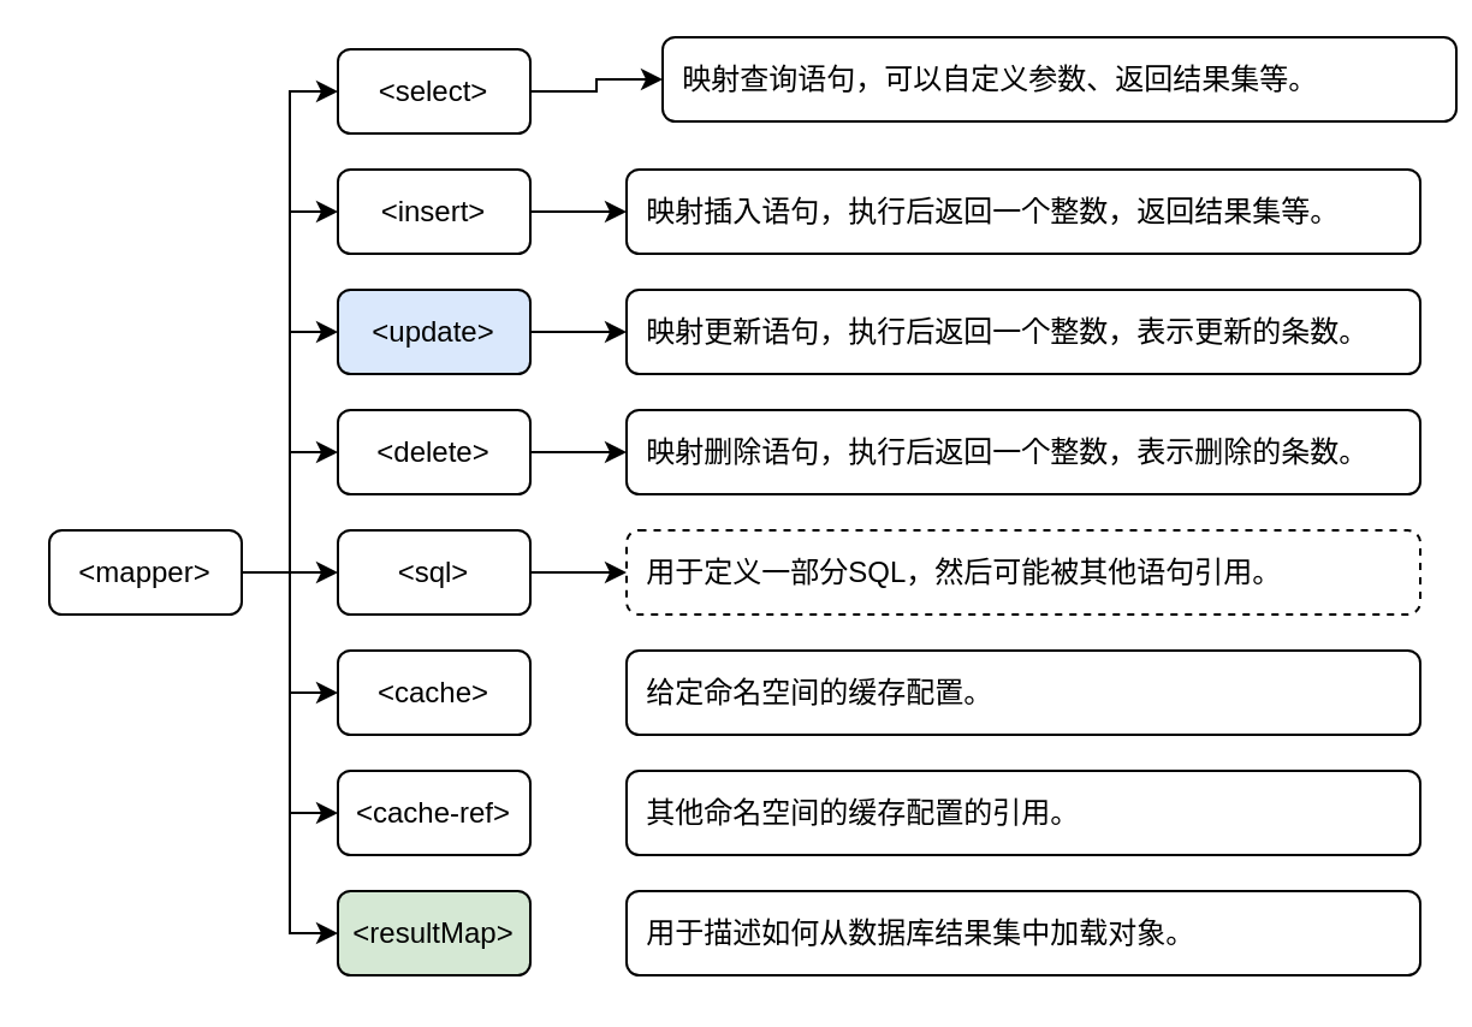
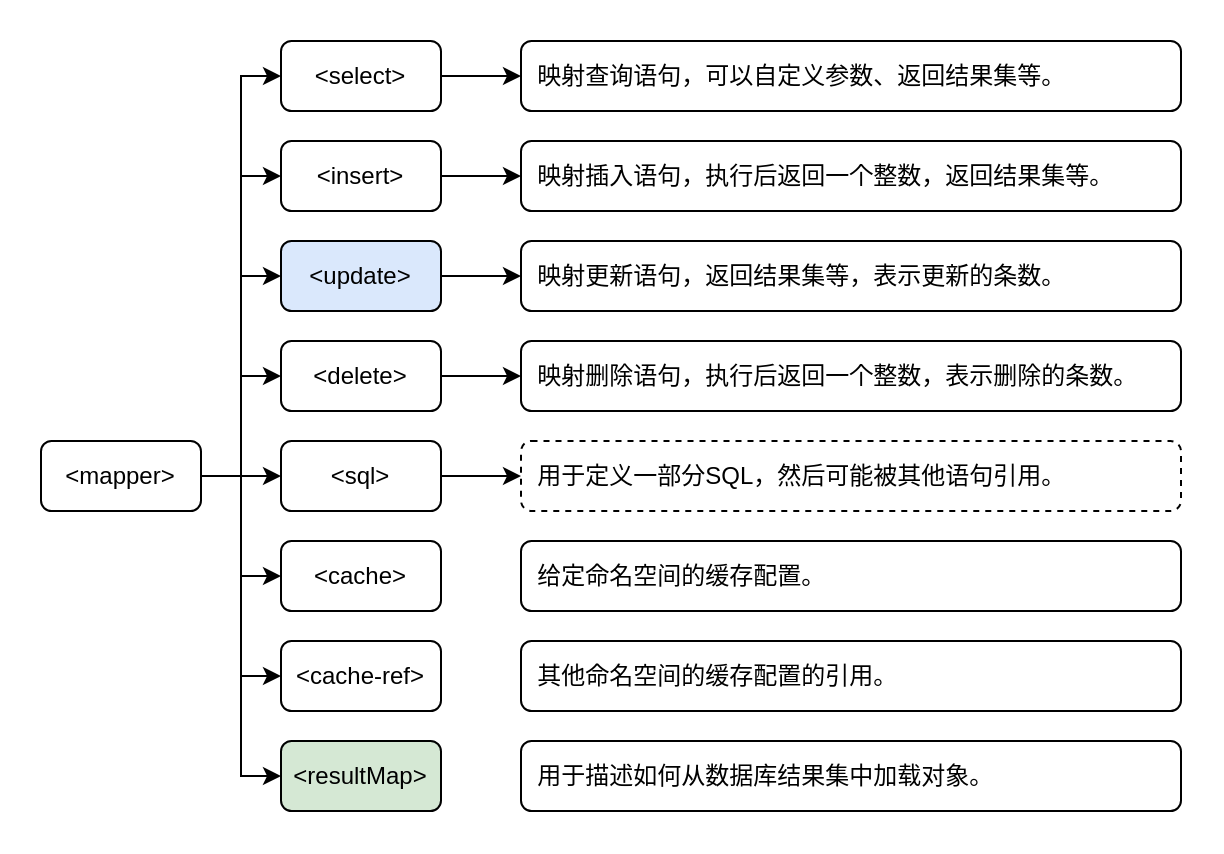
  <mxCell id="0" />
  <mxCell id="1" parent="0" />
  <mxCell id="2" style="edgeStyle=orthogonalEdgeStyle;rounded=0;orthogonalLoop=1;jettySize=auto;html=1;exitX=1;exitY=0.5;exitDx=0;exitDy=0;entryX=0;entryY=0.5;entryDx=0;entryDy=0;" edge="1" parent="1" source="10" target="20"><mxGeometry relative="1" as="geometry" /></mxCell>
  <mxCell id="3" style="edgeStyle=orthogonalEdgeStyle;rounded=0;orthogonalLoop=1;jettySize=auto;html=1;exitX=1;exitY=0.5;exitDx=0;exitDy=0;entryX=0;entryY=0.5;entryDx=0;entryDy=0;" edge="1" parent="1" source="10" target="18"><mxGeometry relative="1" as="geometry" /></mxCell>
  <mxCell id="4" style="edgeStyle=orthogonalEdgeStyle;rounded=0;orthogonalLoop=1;jettySize=auto;html=1;exitX=1;exitY=0.5;exitDx=0;exitDy=0;entryX=0;entryY=0.5;entryDx=0;entryDy=0;" edge="1" parent="1" source="10" target="16"><mxGeometry relative="1" as="geometry" /></mxCell>
  <mxCell id="5" style="edgeStyle=orthogonalEdgeStyle;rounded=0;orthogonalLoop=1;jettySize=auto;html=1;exitX=1;exitY=0.5;exitDx=0;exitDy=0;entryX=0;entryY=0.5;entryDx=0;entryDy=0;" edge="1" parent="1" source="10" target="12"><mxGeometry relative="1" as="geometry" /></mxCell>
  <mxCell id="6" style="edgeStyle=orthogonalEdgeStyle;rounded=0;orthogonalLoop=1;jettySize=auto;html=1;exitX=1;exitY=0.5;exitDx=0;exitDy=0;entryX=0;entryY=0.5;entryDx=0;entryDy=0;" edge="1" parent="1" source="10" target="14"><mxGeometry relative="1" as="geometry" /></mxCell>
  <mxCell id="7" style="edgeStyle=orthogonalEdgeStyle;rounded=0;orthogonalLoop=1;jettySize=auto;html=1;exitX=1;exitY=0.5;exitDx=0;exitDy=0;entryX=0;entryY=0.5;entryDx=0;entryDy=0;" edge="1" parent="1" source="10" target="21"><mxGeometry relative="1" as="geometry" /></mxCell>
  <mxCell id="8" style="edgeStyle=orthogonalEdgeStyle;rounded=0;orthogonalLoop=1;jettySize=auto;html=1;exitX=1;exitY=0.5;exitDx=0;exitDy=0;entryX=0;entryY=0.5;entryDx=0;entryDy=0;" edge="1" parent="1" source="10" target="23"><mxGeometry relative="1" as="geometry" /></mxCell>
  <mxCell id="9" style="edgeStyle=orthogonalEdgeStyle;rounded=0;orthogonalLoop=1;jettySize=auto;html=1;exitX=1;exitY=0.5;exitDx=0;exitDy=0;entryX=0;entryY=0.5;entryDx=0;entryDy=0;" edge="1" parent="1" source="10" target="22"><mxGeometry relative="1" as="geometry" /></mxCell>
  <mxCell id="10" value="&amp;lt;mapper&amp;gt;" style="rounded=1;whiteSpace=wrap;html=1;" vertex="1" parent="1"><mxGeometry x="20" y="220" width="80" height="35" as="geometry" /></mxCell>
  <mxCell id="11" style="edgeStyle=orthogonalEdgeStyle;rounded=0;orthogonalLoop=1;jettySize=auto;html=1;exitX=1;exitY=0.5;exitDx=0;exitDy=0;entryX=0;entryY=0.5;entryDx=0;entryDy=0;" edge="1" parent="1" source="12" target="24"><mxGeometry relative="1" as="geometry" /></mxCell>
  <mxCell id="12" value="&amp;lt;select&amp;gt;" style="rounded=1;whiteSpace=wrap;html=1;" vertex="1" parent="1"><mxGeometry x="140" y="20" width="80" height="35" as="geometry" /></mxCell>
  <mxCell id="13" style="edgeStyle=orthogonalEdgeStyle;rounded=0;orthogonalLoop=1;jettySize=auto;html=1;exitX=1;exitY=0.5;exitDx=0;exitDy=0;entryX=0;entryY=0.5;entryDx=0;entryDy=0;" edge="1" parent="1" source="14" target="25"><mxGeometry relative="1" as="geometry" /></mxCell>
  <mxCell id="14" value="&amp;lt;insert&amp;gt;" style="rounded=1;whiteSpace=wrap;html=1;" vertex="1" parent="1"><mxGeometry x="140" y="70" width="80" height="35" as="geometry" /></mxCell>
  <mxCell id="15" style="edgeStyle=orthogonalEdgeStyle;rounded=0;orthogonalLoop=1;jettySize=auto;html=1;exitX=1;exitY=0.5;exitDx=0;exitDy=0;" edge="1" parent="1" source="16" target="26"><mxGeometry relative="1" as="geometry" /></mxCell>
  <mxCell id="16" value="&amp;lt;update&amp;gt;" style="rounded=1;whiteSpace=wrap;html=1;fillColor=#dae8fc;" vertex="1" parent="1"><mxGeometry x="140" y="120" width="80" height="35" as="geometry" /></mxCell>
  <mxCell id="17" style="edgeStyle=orthogonalEdgeStyle;rounded=0;orthogonalLoop=1;jettySize=auto;html=1;exitX=1;exitY=0.5;exitDx=0;exitDy=0;entryX=0;entryY=0.5;entryDx=0;entryDy=0;" edge="1" parent="1" source="18" target="27"><mxGeometry relative="1" as="geometry" /></mxCell>
  <mxCell id="18" value="&amp;lt;delete&amp;gt;" style="rounded=1;whiteSpace=wrap;html=1;" vertex="1" parent="1"><mxGeometry x="140" y="170" width="80" height="35" as="geometry" /></mxCell>
  <mxCell id="19" style="edgeStyle=orthogonalEdgeStyle;rounded=0;orthogonalLoop=1;jettySize=auto;html=1;exitX=1;exitY=0.5;exitDx=0;exitDy=0;entryX=0;entryY=0.5;entryDx=0;entryDy=0;" edge="1" parent="1" source="20" target="28"><mxGeometry relative="1" as="geometry" /></mxCell>
  <mxCell id="20" value="&amp;lt;sql&amp;gt;" style="rounded=1;whiteSpace=wrap;html=1;" vertex="1" parent="1"><mxGeometry x="140" y="220" width="80" height="35" as="geometry" /></mxCell>
  <mxCell id="21" value="&amp;lt;cache&amp;gt;" style="rounded=1;whiteSpace=wrap;html=1;" vertex="1" parent="1"><mxGeometry x="140" y="270" width="80" height="35" as="geometry" /></mxCell>
  <mxCell id="22" value="&amp;lt;cache-ref&amp;gt;" style="rounded=1;whiteSpace=wrap;html=1;" vertex="1" parent="1"><mxGeometry x="140" y="320" width="80" height="35" as="geometry" /></mxCell>
  <mxCell id="23" value="&amp;lt;resultMap&amp;gt;" style="rounded=1;whiteSpace=wrap;html=1;fillColor=#d5e8d4;" vertex="1" parent="1"><mxGeometry x="140" y="370" width="80" height="35" as="geometry" /></mxCell>
- <mxCell id="24" value="&amp;nbsp; 映射查询语句，可以自定义参数、返回结果集等。" style="rounded=1;whiteSpace=wrap;html=1;align=left;" vertex="1" parent="1"><mxGeometry x="275" y="15" width="330" height="35" as="geometry" /></mxCell>
+ <mxCell id="24" value="&amp;nbsp; 映射查询语句，可以自定义参数、返回结果集等。" style="rounded=1;whiteSpace=wrap;html=1;align=left;" vertex="1" parent="1"><mxGeometry x="260" y="20" width="330" height="35" as="geometry" /></mxCell>
  <mxCell id="25" value="&amp;nbsp; 映射插入语句，执行后返回一个整数，返回结果集等。" style="rounded=1;whiteSpace=wrap;html=1;align=left;" vertex="1" parent="1"><mxGeometry x="260" y="70" width="330" height="35" as="geometry" /></mxCell>
- <mxCell id="26" value="&amp;nbsp; 映射更新语句，执行后返回一个整数，表示更新的条数。" style="rounded=1;whiteSpace=wrap;html=1;align=left;" vertex="1" parent="1"><mxGeometry x="260" y="120" width="330" height="35" as="geometry" /></mxCell>
+ <mxCell id="26" value="&amp;nbsp; 映射更新语句，返回结果集等，表示更新的条数。" style="rounded=1;whiteSpace=wrap;html=1;align=left;" vertex="1" parent="1"><mxGeometry x="260" y="120" width="330" height="35" as="geometry" /></mxCell>
  <mxCell id="27" value="&amp;nbsp; 映射删除语句，执行后返回一个整数，表示删除的条数。" style="rounded=1;whiteSpace=wrap;html=1;align=left;" vertex="1" parent="1"><mxGeometry x="260" y="170" width="330" height="35" as="geometry" /></mxCell>
  <mxCell id="28" value="&amp;nbsp; 用于定义一部分SQL，然后可能被其他语句引用。" style="rounded=1;whiteSpace=wrap;html=1;align=left;dashed=1;" vertex="1" parent="1"><mxGeometry x="260" y="220" width="330" height="35" as="geometry" /></mxCell>
  <mxCell id="29" value="&amp;nbsp; 给定命名空间的缓存配置。" style="rounded=1;whiteSpace=wrap;html=1;align=left;" vertex="1" parent="1"><mxGeometry x="260" y="270" width="330" height="35" as="geometry" /></mxCell>
  <mxCell id="30" value="&amp;nbsp; 其他命名空间的缓存配置的引用。" style="rounded=1;whiteSpace=wrap;html=1;align=left;" vertex="1" parent="1"><mxGeometry x="260" y="320" width="330" height="35" as="geometry" /></mxCell>
  <mxCell id="31" value="&amp;nbsp; 用于描述如何从数据库结果集中加载对象。" style="rounded=1;whiteSpace=wrap;html=1;align=left;" vertex="1" parent="1"><mxGeometry x="260" y="370" width="330" height="35" as="geometry" /></mxCell>
